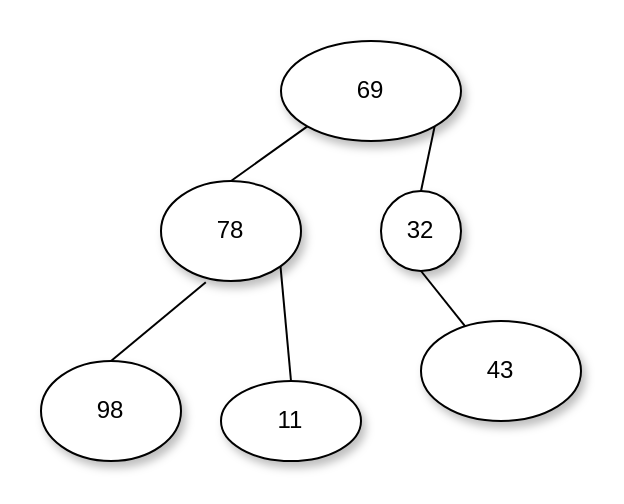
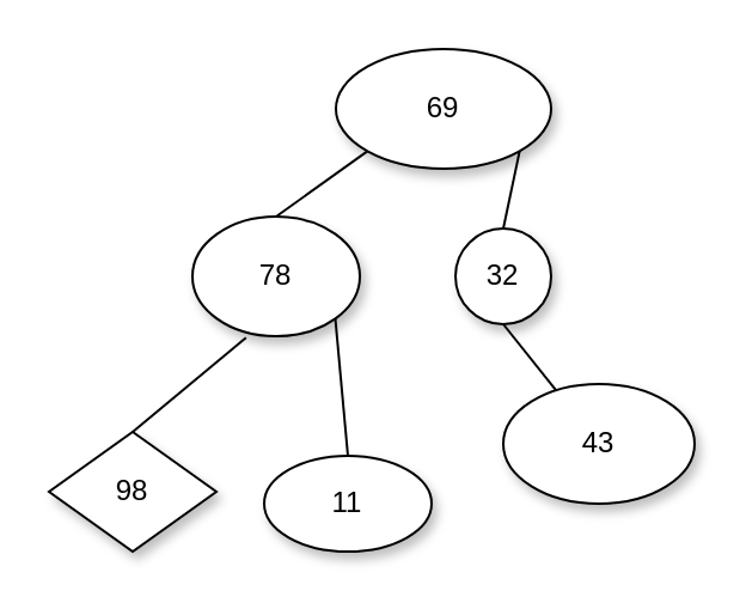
  <mxCell id="0" />
  <mxCell id="1" parent="0" />
  <mxCell id="2" value="69" style="ellipse;whiteSpace=wrap;html=1;shadow=1;" vertex="1" parent="1"><mxGeometry x="140" y="20" width="90" height="50" as="geometry" /></mxCell>
  <mxCell id="3" value="" style="endArrow=none;html=1;entryX=0;entryY=1;entryDx=0;entryDy=0;exitX=0.5;exitY=0;exitDx=0;exitDy=0;" edge="1" parent="1" source="5" target="2"><mxGeometry width="50" height="50" relative="1" as="geometry"><mxPoint x="100" y="170" as="sourcePoint" /><mxPoint x="280" y="100" as="targetPoint" /><Array as="points" /></mxGeometry></mxCell>
  <mxCell id="4" value="" style="endArrow=none;html=1;entryX=1;entryY=1;entryDx=0;entryDy=0;exitX=0.5;exitY=0;exitDx=0;exitDy=0;" edge="1" parent="1" source="6" target="2"><mxGeometry width="50" height="50" relative="1" as="geometry"><mxPoint x="280" y="170" as="sourcePoint" /><mxPoint x="280" y="100" as="targetPoint" /></mxGeometry></mxCell>
  <mxCell id="5" value="78" style="ellipse;whiteSpace=wrap;html=1;shadow=1;" vertex="1" parent="1"><mxGeometry x="80" y="90" width="70" height="50" as="geometry" /></mxCell>
  <mxCell id="6" value="32" style="ellipse;whiteSpace=wrap;html=1;shadow=1;" vertex="1" parent="1"><mxGeometry x="190" y="95" width="40" height="40" as="geometry" /></mxCell>
- <mxCell id="7" value="98" style="ellipse;whiteSpace=wrap;html=1;shadow=1;" vertex="1" parent="1"><mxGeometry x="20" y="180" width="70" height="50" as="geometry" /></mxCell>
+ <mxCell id="7" value="98" style="rhombus;whiteSpace=wrap;html=1;shadow=1;" vertex="1" parent="1"><mxGeometry x="20" y="180" width="70" height="50" as="geometry" /></mxCell>
  <mxCell id="8" value="" style="endArrow=none;html=1;exitX=0.5;exitY=0;exitDx=0;exitDy=0;entryX=0.32;entryY=1.012;entryDx=0;entryDy=0;entryPerimeter=0;" edge="1" parent="1" source="7" target="5"><mxGeometry width="50" height="50" relative="1" as="geometry"><mxPoint x="20" y="300" as="sourcePoint" /><mxPoint x="70" y="250" as="targetPoint" /></mxGeometry></mxCell>
  <mxCell id="9" value="11" style="ellipse;whiteSpace=wrap;html=1;shadow=1;" vertex="1" parent="1"><mxGeometry x="110" y="190" width="70" height="40" as="geometry" /></mxCell>
  <mxCell id="10" value="" style="endArrow=none;html=1;entryX=1;entryY=1;entryDx=0;entryDy=0;exitX=0.5;exitY=0;exitDx=0;exitDy=0;" edge="1" parent="1" source="9" target="5"><mxGeometry width="50" height="50" relative="1" as="geometry"><mxPoint x="110" y="300" as="sourcePoint" /><mxPoint x="160" y="250" as="targetPoint" /></mxGeometry></mxCell>
  <mxCell id="11" value="" style="endArrow=none;html=1;exitX=0.5;exitY=1;exitDx=0;exitDy=0;" edge="1" parent="1" source="6" target="12"><mxGeometry width="50" height="50" relative="1" as="geometry"><mxPoint x="290" y="260" as="sourcePoint" /><mxPoint x="300" y="250" as="targetPoint" /></mxGeometry></mxCell>
  <mxCell id="12" value="43" style="ellipse;whiteSpace=wrap;html=1;shadow=1;" vertex="1" parent="1"><mxGeometry x="210" y="160" width="80" height="50" as="geometry" /></mxCell>
